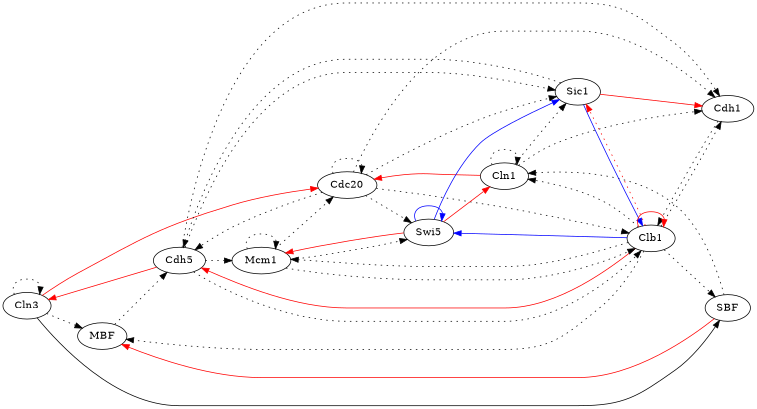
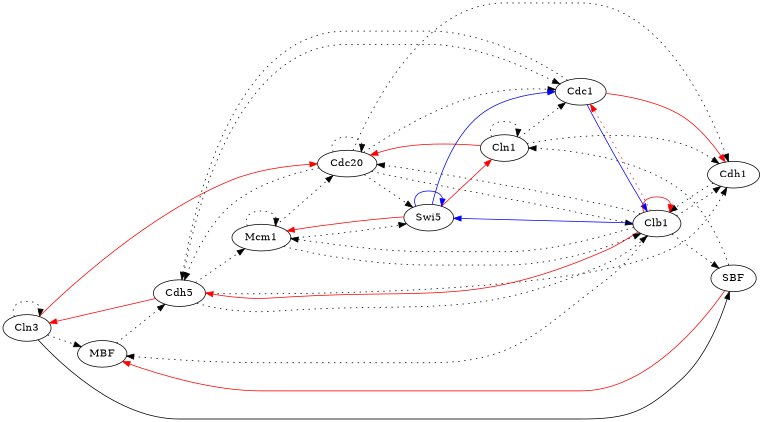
  digraph {
    rankdir=LR
    edge [style=dotted]
    n1 [label=Cln3]
    n2 [label=MBF]
    n3 [label=SBF]
    n4 [label=Cdc20]
    n5 [label=Cdh5]
    n6 [label=Cln1]
    n7 [label=Cdh1]
-   n8 [label=Sic1]
+   n8 [label=Cdc1]
    n9 [label=Clb1]
    n10 [label=Swi5]
    n11 [label=Mcm1]
    n1 -> n1
    n1 -> n2
    n1 -> n3 [style=solid]
    n1 -> n4 [color=red style=""]
    n2 -> n5
    n3 -> n2 [color=red style=""]
    n3 -> n6
    n4 -> n4
    n4 -> n5
    n4 -> n7
    n4 -> n8
    n4 -> n9
    n4 -> n10
    n5 -> n1 [color=red style=""]
    n5 -> n7
    n5 -> n8
    n5 -> n9
    n5 -> n11
    n6 -> n4 [color=red style=""]
    n6 -> n6
    n6 -> n7
    n6 -> n8
    n7 -> n9
    n8 -> n5
    n8 -> n7 [color=red style=""]
    n8 -> n9 [color=blue style=""]
    n9 -> n2
    n9 -> n3
-   n9 -> n6
+   n9 -> n4
    n9 -> n5 [color=red style=""]
    n9 -> n7
    n9 -> n8 [color=red]
    n9 -> n9 [color=red style=""]
    n9 -> n10 [color=blue style=""]
    n9 -> n11
    n10 -> n6 [color=red style=""]
    n10 -> n8 [color=blue style=""]
    n10 -> n10 [color=blue style=""]
    n10 -> n11 [color=red style=""]
    n11 -> n4
    n11 -> n9
    n11 -> n10
    n11 -> n11
  }
